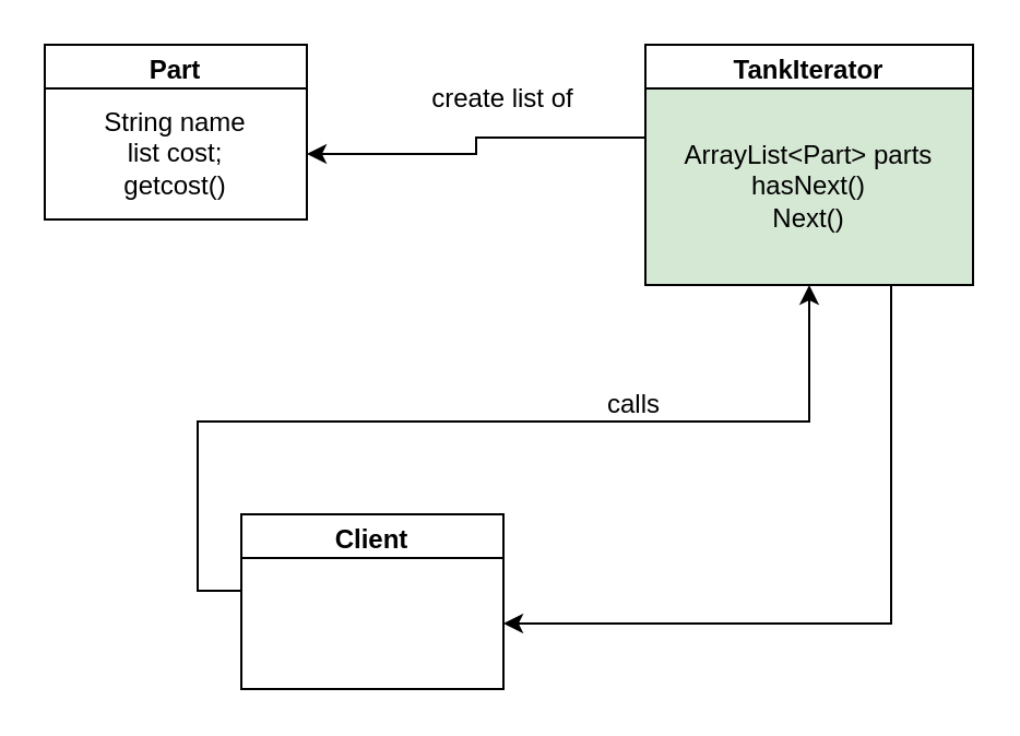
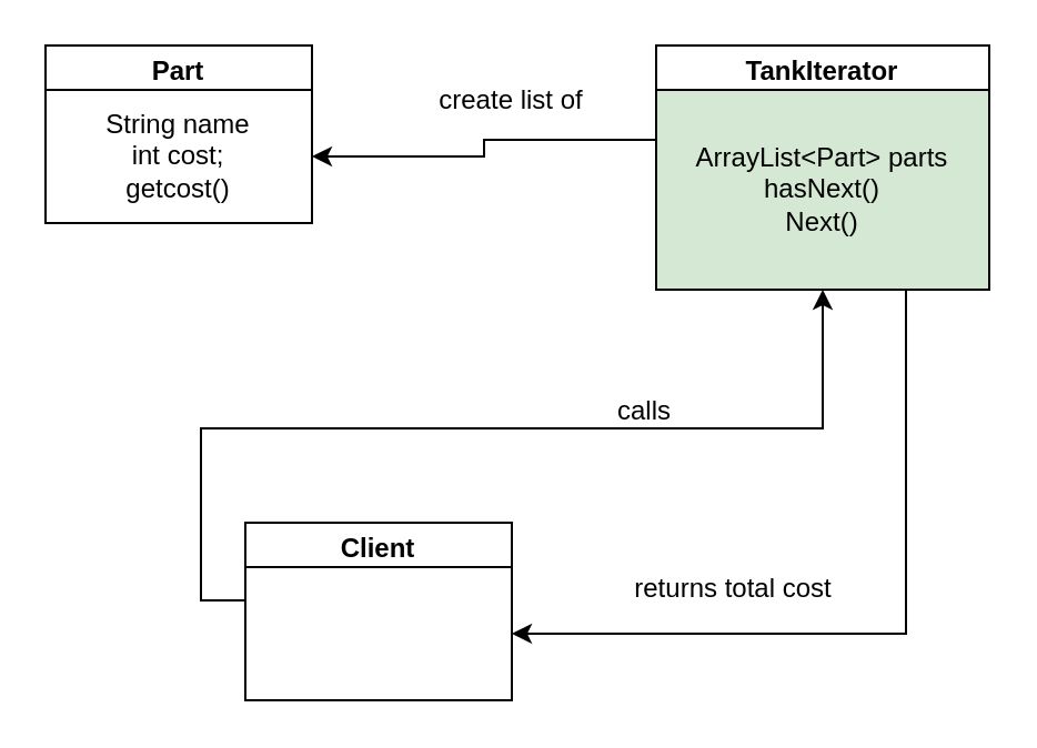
  <mxCell id="0" />
  <mxCell id="1" parent="0" />
  <mxCell id="2" value="Part" style="swimlane;whiteSpace=wrap;html=1;" vertex="1" parent="1"><mxGeometry x="20" y="20" width="120" height="80" as="geometry" /></mxCell>
- <mxCell id="3" value="String name&lt;br&gt;list cost;&lt;br&gt;getcost()" style="rounded=0;whiteSpace=wrap;html=1;" vertex="1" parent="2"><mxGeometry y="20" width="120" height="60" as="geometry" /></mxCell>
+ <mxCell id="3" value="String name&lt;br&gt;int cost;&lt;br&gt;getcost()" style="rounded=0;whiteSpace=wrap;html=1;" vertex="1" parent="2"><mxGeometry y="20" width="120" height="60" as="geometry" /></mxCell>
  <mxCell id="4" value="TankIterator" style="swimlane;whiteSpace=wrap;html=1;startSize=23;" vertex="1" parent="1"><mxGeometry x="295" y="20" width="150" height="110" as="geometry" /></mxCell>
  <mxCell id="5" value="ArrayList&amp;lt;Part&amp;gt; parts&lt;br&gt;hasNext()&lt;br&gt;Next()" style="rounded=0;whiteSpace=wrap;html=1;fillColor=#d5e8d4;" vertex="1" parent="4"><mxGeometry y="20" width="150" height="90" as="geometry" /></mxCell>
  <mxCell id="6" value="Client" style="swimlane;whiteSpace=wrap;html=1;" vertex="1" parent="1"><mxGeometry x="110" y="235" width="120" height="80" as="geometry" /></mxCell>
  <mxCell id="7" value="" style="rounded=0;whiteSpace=wrap;html=1;" vertex="1" parent="6"><mxGeometry y="20" width="120" height="60" as="geometry" /></mxCell>
  <mxCell id="8" style="edgeStyle=orthogonalEdgeStyle;rounded=0;orthogonalLoop=1;jettySize=auto;html=1;exitX=0;exitY=0.25;exitDx=0;exitDy=0;" edge="1" parent="1" source="7" target="5"><mxGeometry relative="1" as="geometry" /></mxCell>
  <mxCell id="9" value="calls" style="text;html=1;strokeColor=none;fillColor=none;align=center;verticalAlign=middle;whiteSpace=wrap;rounded=0;" vertex="1" parent="1"><mxGeometry x="260" y="170" width="60" height="30" as="geometry" /></mxCell>
  <mxCell id="10" style="edgeStyle=orthogonalEdgeStyle;rounded=0;orthogonalLoop=1;jettySize=auto;html=1;exitX=0;exitY=0.25;exitDx=0;exitDy=0;" edge="1" parent="1" source="5" target="3"><mxGeometry relative="1" as="geometry" /></mxCell>
  <mxCell id="11" value="create list of" style="text;html=1;strokeColor=none;fillColor=none;align=center;verticalAlign=middle;whiteSpace=wrap;rounded=0;" vertex="1" parent="1"><mxGeometry x="190" y="30" width="80" height="30" as="geometry" /></mxCell>
  <mxCell id="12" style="edgeStyle=orthogonalEdgeStyle;rounded=0;orthogonalLoop=1;jettySize=auto;html=1;exitX=0.75;exitY=1;exitDx=0;exitDy=0;entryX=1;entryY=0.5;entryDx=0;entryDy=0;" edge="1" parent="1" source="5" target="7"><mxGeometry relative="1" as="geometry" /></mxCell>
+ <mxCell id="13" value="returns total cost" style="text;html=1;strokeColor=none;fillColor=none;align=center;verticalAlign=middle;whiteSpace=wrap;rounded=0;" vertex="1" parent="1"><mxGeometry x="270" y="250" width="120" height="30" as="geometry" /></mxCell>
